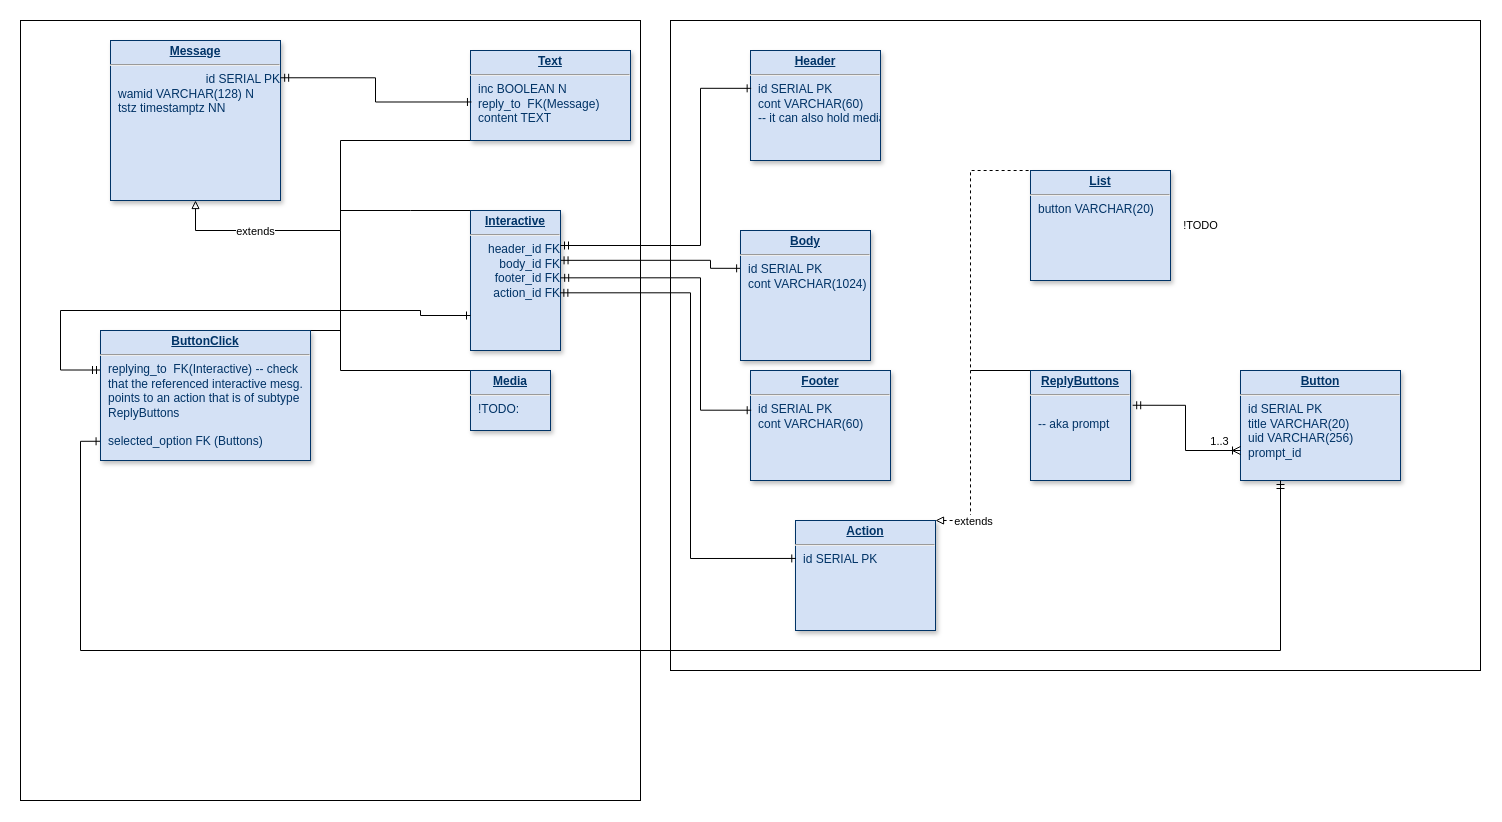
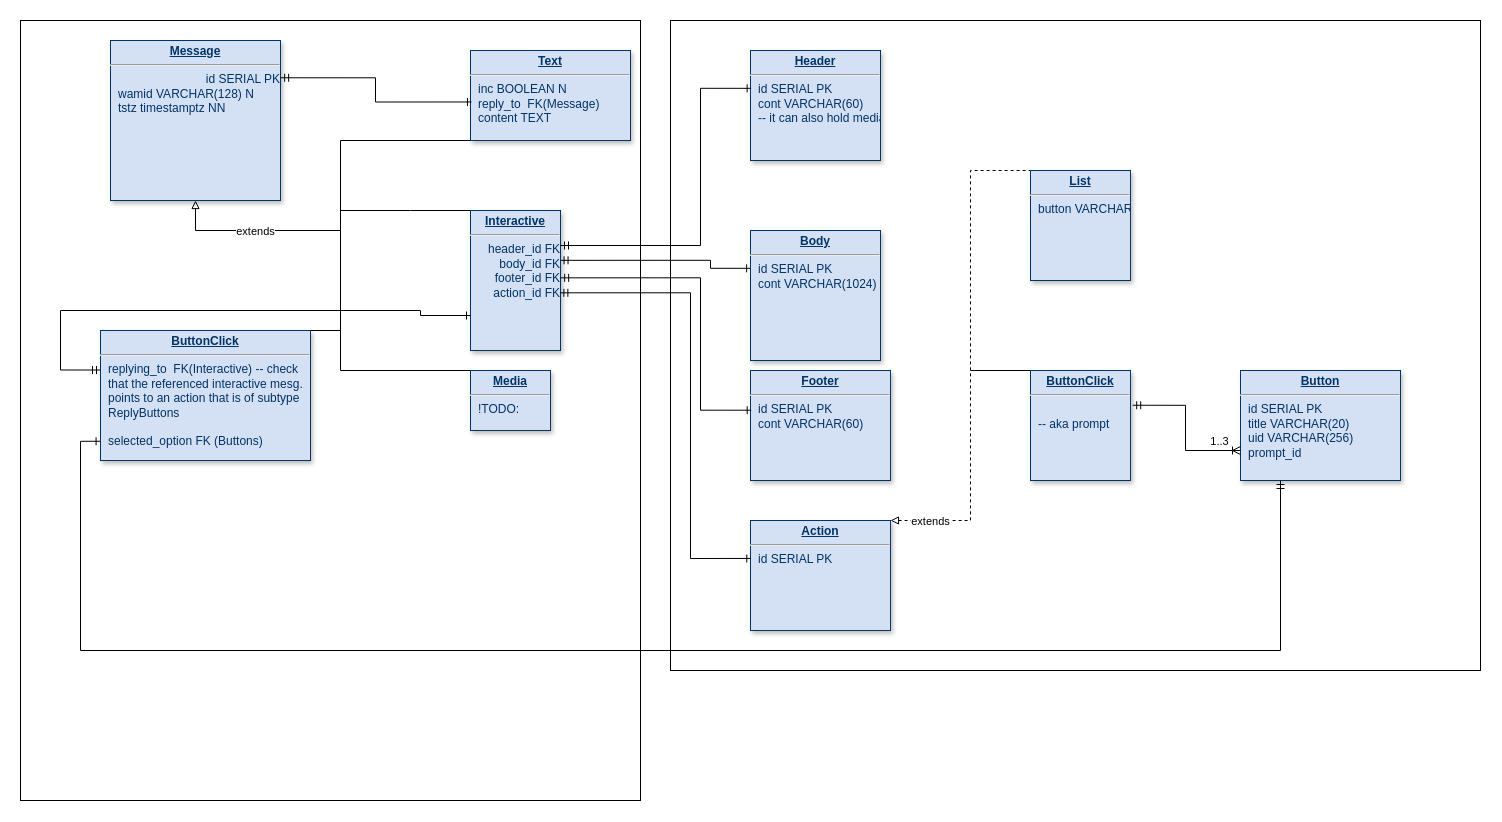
  <mxCell id="0" />
  <mxCell id="1" parent="0" />
  <mxCell id="2" value="" style="rounded=0;whiteSpace=wrap;html=1;fontFamily=Helvetica;fontSize=11;fontColor=default;labelBackgroundColor=default;align=left;" vertex="1" parent="1"><mxGeometry x="670" y="20" width="810" height="650" as="geometry" /></mxCell>
  <mxCell id="3" value="" style="rounded=0;whiteSpace=wrap;html=1;fontFamily=Helvetica;fontSize=11;fontColor=default;labelBackgroundColor=default;align=left;" vertex="1" parent="1"><mxGeometry x="20" y="20" width="620" height="780" as="geometry" /></mxCell>
  <mxCell id="4" style="edgeStyle=orthogonalEdgeStyle;rounded=0;orthogonalLoop=1;jettySize=auto;html=1;startArrow=block;startFill=0;endArrow=none;endFill=0;entryX=0;entryY=1;entryDx=0;entryDy=0;" edge="1" parent="1" source="6" target="7"><mxGeometry relative="1" as="geometry"><mxPoint x="450" y="110" as="targetPoint" /><Array as="points"><mxPoint x="195" y="230" /><mxPoint x="340" y="230" /><mxPoint x="340" y="140" /></Array></mxGeometry></mxCell>
  <mxCell id="5" value="extends" style="edgeLabel;html=1;align=center;verticalAlign=middle;resizable=0;points=[];" vertex="1" connectable="0" parent="4"><mxGeometry x="-0.551" y="-2" relative="1" as="geometry"><mxPoint y="-2" as="offset" /></mxGeometry></mxCell>
  <mxCell id="6" value="&lt;p style=&quot;margin: 0px; margin-top: 4px; text-align: center; text-decoration: underline;&quot;&gt;&lt;strong&gt;Message&lt;/strong&gt;&lt;/p&gt;&lt;hr&gt;&lt;p align=&quot;right&quot; style=&quot;margin: 0px; margin-left: 8px;&quot;&gt;id SERIAL PK&lt;/p&gt;&lt;p style=&quot;margin: 0px; margin-left: 8px;&quot;&gt;wamid VARCHAR(128) N&lt;br&gt;&lt;/p&gt;&lt;p style=&quot;margin: 0px; margin-left: 8px;&quot;&gt;tstz timestamptz NN&lt;br&gt;&lt;/p&gt;&lt;p style=&quot;margin: 0px; margin-left: 8px;&quot;&gt;&lt;br&gt;&lt;/p&gt;" style="verticalAlign=top;align=left;overflow=fill;fontSize=12;fontFamily=Helvetica;html=1;strokeColor=#003366;shadow=1;fillColor=#D4E1F5;fontColor=#003366" parent="1" vertex="1"><mxGeometry x="110" y="40" width="170" height="160" as="geometry" /></mxCell>
  <mxCell id="7" value="&lt;p style=&quot;margin: 0px; margin-top: 4px; text-align: center; text-decoration: underline;&quot;&gt;&lt;strong&gt;Text&lt;/strong&gt;&lt;/p&gt;&lt;hr&gt;&lt;p style=&quot;margin: 0px; margin-left: 8px;&quot;&gt;inc BOOLEAN N&lt;br&gt;&lt;/p&gt;&lt;p style=&quot;margin: 0px; margin-left: 8px;&quot;&gt;reply_to&amp;nbsp; FK(Message)&lt;/p&gt;&lt;p style=&quot;margin: 0px; margin-left: 8px;&quot;&gt;content TEXT&lt;br&gt;&lt;/p&gt;&lt;p style=&quot;margin: 0px; margin-left: 8px;&quot;&gt;&lt;br&gt;&lt;/p&gt;" style="verticalAlign=top;align=left;overflow=fill;fontSize=12;fontFamily=Helvetica;html=1;strokeColor=#003366;shadow=1;fillColor=#D4E1F5;fontColor=#003366" vertex="1" parent="1"><mxGeometry x="470" y="50" width="160" height="90" as="geometry" /></mxCell>
  <mxCell id="8" style="edgeStyle=orthogonalEdgeStyle;rounded=0;orthogonalLoop=1;jettySize=auto;html=1;entryX=1.001;entryY=0.233;entryDx=0;entryDy=0;entryPerimeter=0;exitX=0.006;exitY=0.572;exitDx=0;exitDy=0;exitPerimeter=0;startArrow=ERone;startFill=0;endArrow=ERmandOne;endFill=0;" edge="1" parent="1" source="7" target="6"><mxGeometry relative="1" as="geometry" /></mxCell>
  <mxCell id="9" style="edgeStyle=orthogonalEdgeStyle;rounded=0;orthogonalLoop=1;jettySize=auto;html=1;exitX=0;exitY=0;exitDx=0;exitDy=0;endArrow=none;endFill=0;" edge="1" parent="1" source="11"><mxGeometry relative="1" as="geometry"><mxPoint x="340" y="210" as="targetPoint" /><Array as="points"><mxPoint x="410" y="210" /><mxPoint x="410" y="210" /></Array></mxGeometry></mxCell>
  <mxCell id="10" style="edgeStyle=orthogonalEdgeStyle;rounded=0;orthogonalLoop=1;jettySize=auto;html=1;exitX=0.995;exitY=0.356;exitDx=0;exitDy=0;entryX=0.001;entryY=0.291;entryDx=0;entryDy=0;strokeColor=default;align=center;verticalAlign=middle;fontFamily=Helvetica;fontSize=11;fontColor=default;labelBackgroundColor=default;startArrow=ERmandOne;startFill=0;endArrow=ERone;endFill=0;exitPerimeter=0;entryPerimeter=0;" edge="1" parent="1" source="11" target="15"><mxGeometry relative="1" as="geometry"><Array as="points"><mxPoint x="710" y="260" /><mxPoint x="710" y="268" /></Array></mxGeometry></mxCell>
  <mxCell id="11" value="&lt;p style=&quot;margin: 0px; margin-top: 4px; text-align: center; text-decoration: underline;&quot;&gt;&lt;strong&gt;Interactive&lt;/strong&gt;&lt;/p&gt;&lt;hr&gt;&lt;p align=&quot;right&quot; style=&quot;margin: 0px; margin-left: 8px;&quot;&gt;header_id FK&lt;/p&gt;&lt;p align=&quot;right&quot; style=&quot;margin: 0px; margin-left: 8px;&quot;&gt;body_id FK&lt;/p&gt;&lt;p align=&quot;right&quot; style=&quot;margin: 0px; margin-left: 8px;&quot;&gt;footer_id FK&lt;/p&gt;&lt;p align=&quot;right&quot; style=&quot;margin: 0px; margin-left: 8px;&quot;&gt;action_id FK&lt;br&gt;&lt;/p&gt;&lt;p style=&quot;margin: 0px; margin-left: 8px;&quot;&gt;&lt;br&gt;&lt;/p&gt;" style="verticalAlign=top;align=left;overflow=fill;fontSize=12;fontFamily=Helvetica;html=1;strokeColor=#003366;shadow=1;fillColor=#D4E1F5;fontColor=#003366" vertex="1" parent="1"><mxGeometry x="470" y="210" width="90" height="140" as="geometry" /></mxCell>
  <mxCell id="12" style="edgeStyle=orthogonalEdgeStyle;rounded=0;orthogonalLoop=1;jettySize=auto;html=1;endArrow=none;endFill=0;exitX=0;exitY=0;exitDx=0;exitDy=0;" edge="1" parent="1" source="13"><mxGeometry relative="1" as="geometry"><mxPoint x="310" y="230" as="targetPoint" /><Array as="points"><mxPoint x="340" y="370" /><mxPoint x="340" y="230" /></Array></mxGeometry></mxCell>
  <mxCell id="13" value="&lt;p style=&quot;margin: 0px; margin-top: 4px; text-align: center; text-decoration: underline;&quot;&gt;&lt;strong&gt;Media&lt;/strong&gt;&lt;/p&gt;&lt;hr&gt;&lt;p style=&quot;margin: 0px; margin-left: 8px;&quot;&gt;!TODO:&lt;/p&gt;&lt;p style=&quot;margin: 0px; margin-left: 8px;&quot;&gt;&lt;br&gt;&lt;/p&gt;" style="verticalAlign=top;align=left;overflow=fill;fontSize=12;fontFamily=Helvetica;html=1;strokeColor=#003366;shadow=1;fillColor=#D4E1F5;fontColor=#003366" vertex="1" parent="1"><mxGeometry x="470" y="370" width="80" height="60" as="geometry" /></mxCell>
  <mxCell id="14" value="&lt;p style=&quot;margin: 0px; margin-top: 4px; text-align: center; text-decoration: underline;&quot;&gt;&lt;strong&gt;Header&lt;/strong&gt;&lt;/p&gt;&lt;hr&gt;&lt;p style=&quot;margin: 0px; margin-left: 8px;&quot;&gt;id SERIAL PK&lt;/p&gt;&lt;p style=&quot;margin: 0px; margin-left: 8px;&quot;&gt;cont VARCHAR(60)&lt;br&gt;&lt;/p&gt;&lt;p style=&quot;margin: 0px; margin-left: 8px;&quot;&gt;-- it can also hold media, but i think for now i will not implement it&lt;br&gt;&lt;/p&gt;" style="verticalAlign=top;align=left;overflow=fill;fontSize=12;fontFamily=Helvetica;html=1;strokeColor=#003366;shadow=1;fillColor=#D4E1F5;fontColor=#003366" vertex="1" parent="1"><mxGeometry x="750" y="50" width="130" height="110" as="geometry" /></mxCell>
- <mxCell id="15" value="&lt;p style=&quot;margin: 0px; margin-top: 4px; text-align: center; text-decoration: underline;&quot;&gt;&lt;strong&gt;Body&lt;/strong&gt;&lt;/p&gt;&lt;hr&gt;&lt;p style=&quot;margin: 0px; margin-left: 8px;&quot;&gt;id SERIAL PK&lt;/p&gt;&lt;p style=&quot;margin: 0px; margin-left: 8px;&quot;&gt;cont VARCHAR(1024)&lt;br&gt;&lt;/p&gt;&lt;p style=&quot;margin: 0px; margin-left: 8px;&quot;&gt;&lt;br&gt;&lt;/p&gt;" style="verticalAlign=top;align=left;overflow=fill;fontSize=12;fontFamily=Helvetica;html=1;strokeColor=#003366;shadow=1;fillColor=#D4E1F5;fontColor=#003366" vertex="1" parent="1"><mxGeometry x="740" y="230" width="130" height="130" as="geometry" /></mxCell>
+ <mxCell id="15" value="&lt;p style=&quot;margin: 0px; margin-top: 4px; text-align: center; text-decoration: underline;&quot;&gt;&lt;strong&gt;Body&lt;/strong&gt;&lt;/p&gt;&lt;hr&gt;&lt;p style=&quot;margin: 0px; margin-left: 8px;&quot;&gt;id SERIAL PK&lt;/p&gt;&lt;p style=&quot;margin: 0px; margin-left: 8px;&quot;&gt;cont VARCHAR(1024)&lt;br&gt;&lt;/p&gt;&lt;p style=&quot;margin: 0px; margin-left: 8px;&quot;&gt;&lt;br&gt;&lt;/p&gt;" style="verticalAlign=top;align=left;overflow=fill;fontSize=12;fontFamily=Helvetica;html=1;strokeColor=#003366;shadow=1;fillColor=#D4E1F5;fontColor=#003366" vertex="1" parent="1"><mxGeometry x="750" y="230" width="130" height="130" as="geometry" /></mxCell>
  <mxCell id="16" value="&lt;p style=&quot;margin: 0px; margin-top: 4px; text-align: center; text-decoration: underline;&quot;&gt;&lt;strong&gt;Footer&lt;/strong&gt;&lt;/p&gt;&lt;hr&gt;&lt;p style=&quot;margin: 0px; margin-left: 8px;&quot;&gt;id SERIAL PK&lt;/p&gt;&lt;p style=&quot;margin: 0px; margin-left: 8px;&quot;&gt;cont VARCHAR(60)&lt;br&gt;&lt;/p&gt;&lt;p style=&quot;margin: 0px; margin-left: 8px;&quot;&gt;&lt;br&gt;&lt;/p&gt;&lt;p style=&quot;margin: 0px; margin-left: 8px;&quot;&gt;&lt;br&gt;&lt;/p&gt;" style="verticalAlign=top;align=left;overflow=fill;fontSize=12;fontFamily=Helvetica;html=1;strokeColor=#003366;shadow=1;fillColor=#D4E1F5;fontColor=#003366" vertex="1" parent="1"><mxGeometry x="750" y="370" width="140" height="110" as="geometry" /></mxCell>
  <mxCell id="17" style="edgeStyle=orthogonalEdgeStyle;rounded=0;orthogonalLoop=1;jettySize=auto;html=1;exitX=1;exitY=0;exitDx=0;exitDy=0;entryX=0;entryY=0;entryDx=0;entryDy=0;strokeColor=default;align=center;verticalAlign=middle;fontFamily=Helvetica;fontSize=11;fontColor=default;labelBackgroundColor=default;startArrow=block;startFill=0;endArrow=none;endFill=0;dashed=1;" edge="1" parent="1" source="19" target="23"><mxGeometry relative="1" as="geometry"><Array as="points"><mxPoint x="970" y="520" /><mxPoint x="970" y="170" /></Array></mxGeometry></mxCell>
  <mxCell id="18" value="extends" style="edgeLabel;html=1;align=center;verticalAlign=middle;resizable=0;points=[];fontFamily=Helvetica;fontSize=11;fontColor=default;labelBackgroundColor=default;" vertex="1" connectable="0" parent="17"><mxGeometry x="-0.884" relative="1" as="geometry"><mxPoint x="11" as="offset" /></mxGeometry></mxCell>
- <mxCell id="19" value="&lt;p style=&quot;margin: 0px; margin-top: 4px; text-align: center; text-decoration: underline;&quot;&gt;&lt;strong&gt;Action&lt;/strong&gt;&lt;/p&gt;&lt;hr&gt;&lt;p style=&quot;margin: 0px; margin-left: 8px;&quot;&gt;id SERIAL PK&lt;br&gt;&lt;/p&gt;&lt;br&gt;&lt;p style=&quot;margin: 0px; margin-left: 8px;&quot;&gt;&lt;br&gt;&lt;/p&gt;" style="verticalAlign=top;align=left;overflow=fill;fontSize=12;fontFamily=Helvetica;html=1;strokeColor=#003366;shadow=1;fillColor=#D4E1F5;fontColor=#003366" vertex="1" parent="1"><mxGeometry x="795" y="520" width="140" height="110" as="geometry" /></mxCell>
+ <mxCell id="19" value="&lt;p style=&quot;margin: 0px; margin-top: 4px; text-align: center; text-decoration: underline;&quot;&gt;&lt;strong&gt;Action&lt;/strong&gt;&lt;/p&gt;&lt;hr&gt;&lt;p style=&quot;margin: 0px; margin-left: 8px;&quot;&gt;id SERIAL PK&lt;br&gt;&lt;/p&gt;&lt;br&gt;&lt;p style=&quot;margin: 0px; margin-left: 8px;&quot;&gt;&lt;br&gt;&lt;/p&gt;" style="verticalAlign=top;align=left;overflow=fill;fontSize=12;fontFamily=Helvetica;html=1;strokeColor=#003366;shadow=1;fillColor=#D4E1F5;fontColor=#003366" vertex="1" parent="1"><mxGeometry x="750" y="520" width="140" height="110" as="geometry" /></mxCell>
  <mxCell id="20" style="edgeStyle=orthogonalEdgeStyle;rounded=0;orthogonalLoop=1;jettySize=auto;html=1;exitX=1;exitY=0.25;exitDx=0;exitDy=0;entryX=0.005;entryY=0.344;entryDx=0;entryDy=0;entryPerimeter=0;strokeColor=default;align=center;verticalAlign=middle;fontFamily=Helvetica;fontSize=11;fontColor=default;labelBackgroundColor=default;startArrow=ERmandOne;startFill=0;endArrow=ERone;endFill=0;" edge="1" parent="1" source="11" target="14"><mxGeometry relative="1" as="geometry"><Array as="points"><mxPoint x="700" y="245" /><mxPoint x="700" y="88" /></Array></mxGeometry></mxCell>
  <mxCell id="21" style="edgeStyle=orthogonalEdgeStyle;rounded=0;orthogonalLoop=1;jettySize=auto;html=1;strokeColor=default;align=center;verticalAlign=middle;fontFamily=Helvetica;fontSize=11;fontColor=default;labelBackgroundColor=default;startArrow=ERone;startFill=0;endArrow=ERmandOne;endFill=0;entryX=1.002;entryY=0.481;entryDx=0;entryDy=0;entryPerimeter=0;exitX=0.005;exitY=0.361;exitDx=0;exitDy=0;exitPerimeter=0;" edge="1" parent="1" source="16" target="11"><mxGeometry relative="1" as="geometry"><mxPoint x="580" y="270" as="targetPoint" /><Array as="points"><mxPoint x="700" y="410" /><mxPoint x="700" y="277" /></Array></mxGeometry></mxCell>
  <mxCell id="22" style="edgeStyle=orthogonalEdgeStyle;rounded=0;orthogonalLoop=1;jettySize=auto;html=1;exitX=0.002;exitY=0.345;exitDx=0;exitDy=0;entryX=0.993;entryY=0.588;entryDx=0;entryDy=0;entryPerimeter=0;strokeColor=default;align=center;verticalAlign=middle;fontFamily=Helvetica;fontSize=11;fontColor=default;labelBackgroundColor=default;startArrow=ERone;startFill=0;endArrow=ERmandOne;endFill=0;exitPerimeter=0;" edge="1" parent="1" source="19" target="11"><mxGeometry relative="1" as="geometry"><Array as="points"><mxPoint x="690" y="558" /><mxPoint x="690" y="292" /></Array></mxGeometry></mxCell>
- <mxCell id="23" value="&lt;p style=&quot;margin: 0px; margin-top: 4px; text-align: center; text-decoration: underline;&quot;&gt;&lt;strong&gt;List&lt;/strong&gt;&lt;/p&gt;&lt;hr&gt;&lt;p style=&quot;margin: 0px; margin-left: 8px;&quot;&gt;button VARCHAR(20)&lt;br&gt;&lt;/p&gt;&lt;br&gt;&lt;p style=&quot;margin: 0px; margin-left: 8px;&quot;&gt;&lt;br&gt;&lt;/p&gt;" style="verticalAlign=top;align=left;overflow=fill;fontSize=12;fontFamily=Helvetica;html=1;strokeColor=#003366;shadow=1;fillColor=#D4E1F5;fontColor=#003366" vertex="1" parent="1"><mxGeometry x="1030" y="170" width="140" height="110" as="geometry" /></mxCell>
+ <mxCell id="23" value="&lt;p style=&quot;margin: 0px; margin-top: 4px; text-align: center; text-decoration: underline;&quot;&gt;&lt;strong&gt;List&lt;/strong&gt;&lt;/p&gt;&lt;hr&gt;&lt;p style=&quot;margin: 0px; margin-left: 8px;&quot;&gt;button VARCHAR(20)&lt;br&gt;&lt;/p&gt;&lt;br&gt;&lt;p style=&quot;margin: 0px; margin-left: 8px;&quot;&gt;&lt;br&gt;&lt;/p&gt;" style="verticalAlign=top;align=left;overflow=fill;fontSize=12;fontFamily=Helvetica;html=1;strokeColor=#003366;shadow=1;fillColor=#D4E1F5;fontColor=#003366" vertex="1" parent="1"><mxGeometry x="1030" y="170" width="100" height="110" as="geometry" /></mxCell>
  <mxCell id="24" style="edgeStyle=orthogonalEdgeStyle;rounded=0;orthogonalLoop=1;jettySize=auto;html=1;exitX=0;exitY=0;exitDx=0;exitDy=0;strokeColor=default;align=center;verticalAlign=middle;fontFamily=Helvetica;fontSize=11;fontColor=default;labelBackgroundColor=default;startArrow=none;startFill=0;endArrow=none;endFill=0;" edge="1" parent="1" source="25"><mxGeometry relative="1" as="geometry"><mxPoint x="970" y="370" as="targetPoint" /><Array as="points"><mxPoint x="970" y="370" /></Array></mxGeometry></mxCell>
- <mxCell id="25" value="&lt;p style=&quot;margin: 0px; margin-top: 4px; text-align: center; text-decoration: underline;&quot;&gt;&lt;strong&gt;ReplyButtons&lt;/strong&gt;&lt;/p&gt;&lt;hr&gt;&lt;br&gt;&lt;p style=&quot;margin: 0px; margin-left: 8px;&quot;&gt;-- aka prompt&lt;br&gt;&lt;/p&gt;&lt;br&gt;&lt;p style=&quot;margin: 0px; margin-left: 8px;&quot;&gt;&lt;br&gt;&lt;/p&gt;" style="verticalAlign=top;align=left;overflow=fill;fontSize=12;fontFamily=Helvetica;html=1;strokeColor=#003366;shadow=1;fillColor=#D4E1F5;fontColor=#003366" vertex="1" parent="1"><mxGeometry x="1030" y="370" width="100" height="110" as="geometry" /></mxCell>
- <mxCell id="26" value="!TODO" style="text;html=1;align=center;verticalAlign=middle;resizable=0;points=[];autosize=1;strokeColor=none;fillColor=none;fontFamily=Helvetica;fontSize=11;fontColor=default;labelBackgroundColor=default;" vertex="1" parent="1"><mxGeometry x="1170" y="210" width="60" height="30" as="geometry" /></mxCell>
+ <mxCell id="25" value="&lt;p style=&quot;margin: 0px; margin-top: 4px; text-align: center; text-decoration: underline;&quot;&gt;&lt;strong&gt;ButtonClick&lt;/strong&gt;&lt;/p&gt;&lt;hr&gt;&lt;br&gt;&lt;p style=&quot;margin: 0px; margin-left: 8px;&quot;&gt;-- aka prompt&lt;br&gt;&lt;/p&gt;&lt;br&gt;&lt;p style=&quot;margin: 0px; margin-left: 8px;&quot;&gt;&lt;br&gt;&lt;/p&gt;" style="verticalAlign=top;align=left;overflow=fill;fontSize=12;fontFamily=Helvetica;html=1;strokeColor=#003366;shadow=1;fillColor=#D4E1F5;fontColor=#003366" vertex="1" parent="1"><mxGeometry x="1030" y="370" width="100" height="110" as="geometry" /></mxCell>
  <mxCell id="27" value="&lt;p style=&quot;margin: 0px; margin-top: 4px; text-align: center; text-decoration: underline;&quot;&gt;&lt;strong&gt;Button&lt;/strong&gt;&lt;/p&gt;&lt;hr&gt;&lt;p style=&quot;margin: 0px; margin-left: 8px;&quot;&gt;id SERIAL PK&lt;/p&gt;&lt;p style=&quot;margin: 0px; margin-left: 8px;&quot;&gt;title VARCHAR(20)&lt;br&gt;&lt;/p&gt;&lt;p style=&quot;margin: 0px; margin-left: 8px;&quot;&gt;uid VARCHAR(256)&lt;/p&gt;&lt;p style=&quot;margin: 0px; margin-left: 8px;&quot;&gt;prompt_id&lt;br&gt;&lt;/p&gt;&lt;br&gt;&lt;p style=&quot;margin: 0px; margin-left: 8px;&quot;&gt;&lt;br&gt;&lt;/p&gt;" style="verticalAlign=top;align=left;overflow=fill;fontSize=12;fontFamily=Helvetica;html=1;strokeColor=#003366;shadow=1;fillColor=#D4E1F5;fontColor=#003366" vertex="1" parent="1"><mxGeometry x="1240" y="370" width="160" height="110" as="geometry" /></mxCell>
  <mxCell id="28" style="edgeStyle=orthogonalEdgeStyle;rounded=0;orthogonalLoop=1;jettySize=auto;html=1;entryX=1.022;entryY=0.316;entryDx=0;entryDy=0;entryPerimeter=0;strokeColor=default;align=center;verticalAlign=middle;fontFamily=Helvetica;fontSize=11;fontColor=default;labelBackgroundColor=default;startArrow=ERoneToMany;startFill=0;endArrow=ERmandOne;endFill=0;" edge="1" parent="1" source="27" target="25"><mxGeometry relative="1" as="geometry"><Array as="points"><mxPoint x="1185" y="450" /><mxPoint x="1185" y="405" /></Array></mxGeometry></mxCell>
  <mxCell id="29" value="1..3" style="edgeLabel;html=1;align=center;verticalAlign=middle;resizable=0;points=[];fontFamily=Helvetica;fontSize=11;fontColor=default;labelBackgroundColor=default;" vertex="1" connectable="0" parent="28"><mxGeometry x="-0.716" relative="1" as="geometry"><mxPoint y="-10" as="offset" /></mxGeometry></mxCell>
  <mxCell id="30" style="edgeStyle=orthogonalEdgeStyle;rounded=0;orthogonalLoop=1;jettySize=auto;html=1;strokeColor=default;align=center;verticalAlign=middle;fontFamily=Helvetica;fontSize=11;fontColor=default;labelBackgroundColor=default;startArrow=none;startFill=0;endArrow=none;endFill=0;exitX=1;exitY=0;exitDx=0;exitDy=0;" edge="1" parent="1" source="33"><mxGeometry relative="1" as="geometry"><mxPoint x="340" y="340" as="targetPoint" /></mxGeometry></mxCell>
  <mxCell id="31" style="edgeStyle=orthogonalEdgeStyle;rounded=0;orthogonalLoop=1;jettySize=auto;html=1;exitX=0;exitY=0.304;exitDx=0;exitDy=0;entryX=0;entryY=0.75;entryDx=0;entryDy=0;strokeColor=default;align=center;verticalAlign=middle;fontFamily=Helvetica;fontSize=11;fontColor=default;labelBackgroundColor=default;startArrow=ERmandOne;startFill=0;endArrow=ERone;endFill=0;exitPerimeter=0;" edge="1" parent="1" source="33" target="11"><mxGeometry relative="1" as="geometry"><Array as="points"><mxPoint x="60" y="370" /><mxPoint x="60" y="310" /><mxPoint x="420" y="310" /><mxPoint x="420" y="315" /></Array></mxGeometry></mxCell>
  <mxCell id="32" style="edgeStyle=orthogonalEdgeStyle;rounded=0;orthogonalLoop=1;jettySize=auto;html=1;exitX=-0.002;exitY=0.852;exitDx=0;exitDy=0;entryX=0.25;entryY=1;entryDx=0;entryDy=0;strokeColor=default;align=center;verticalAlign=middle;fontFamily=Helvetica;fontSize=11;fontColor=default;labelBackgroundColor=default;startArrow=ERone;startFill=0;endArrow=ERmandOne;endFill=0;exitPerimeter=0;" edge="1" parent="1" source="33" target="27"><mxGeometry relative="1" as="geometry"><Array as="points"><mxPoint x="80" y="441" /><mxPoint x="80" y="650" /><mxPoint x="1280" y="650" /></Array></mxGeometry></mxCell>
  <mxCell id="33" value="&lt;p style=&quot;margin: 0px; margin-top: 4px; text-align: center; text-decoration: underline;&quot;&gt;&lt;strong&gt;ButtonClick&lt;/strong&gt;&lt;/p&gt;&lt;hr&gt;&lt;p style=&quot;margin: 0px; margin-left: 8px;&quot;&gt;replying_to&amp;nbsp; FK(Interactive) -- check&lt;/p&gt;&lt;p style=&quot;margin: 0px; margin-left: 8px;&quot;&gt;that the referenced interactive mesg.&lt;/p&gt;&lt;p style=&quot;margin: 0px; margin-left: 8px;&quot;&gt;points to an action that is of subtype&lt;/p&gt;&lt;p style=&quot;margin: 0px; margin-left: 8px;&quot;&gt;ReplyButtons&lt;br&gt;&lt;/p&gt;&lt;br&gt;&lt;p style=&quot;margin: 0px; margin-left: 8px;&quot;&gt;selected_option FK (Buttons)&lt;br&gt;&lt;/p&gt;&lt;p style=&quot;margin: 0px; margin-left: 8px;&quot;&gt;&lt;br&gt;&lt;/p&gt;" style="verticalAlign=top;align=left;overflow=fill;fontSize=12;fontFamily=Helvetica;html=1;strokeColor=#003366;shadow=1;fillColor=#D4E1F5;fontColor=#003366" vertex="1" parent="1"><mxGeometry x="100" y="330" width="210" height="130" as="geometry" /></mxCell>
